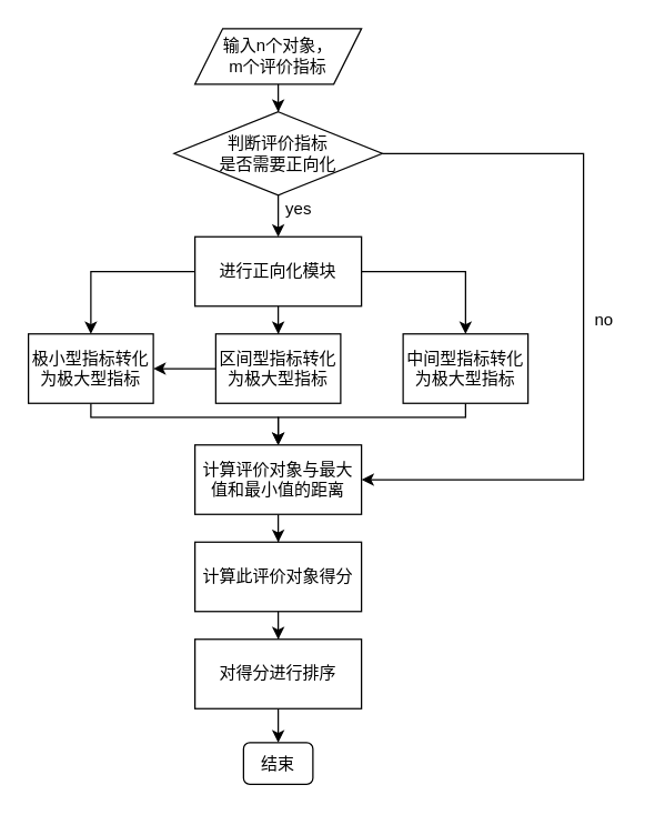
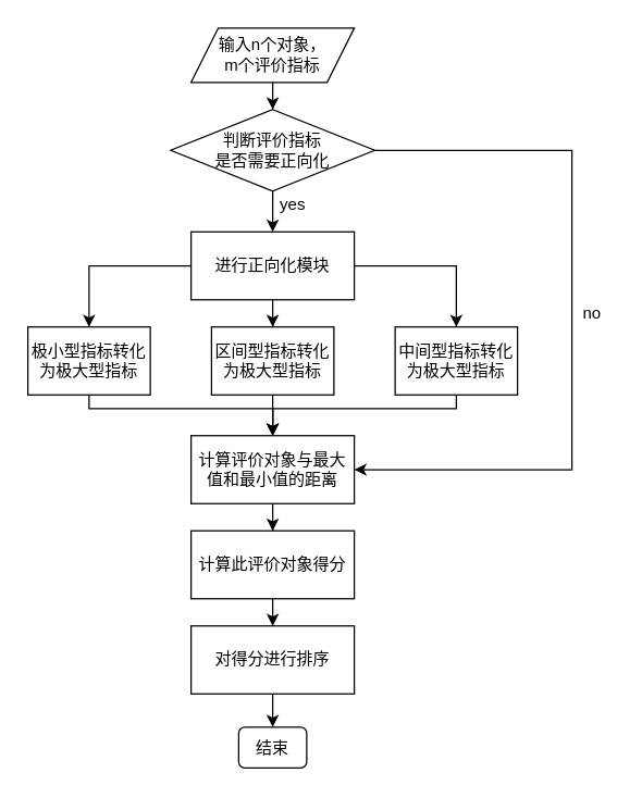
  <mxCell id="0" />
  <mxCell id="1" parent="0" />
  <mxCell id="2" value="" style="edgeStyle=orthogonalEdgeStyle;rounded=0;orthogonalLoop=1;jettySize=auto;html=1;" edge="1" parent="1" source="3" target="6"><mxGeometry relative="1" as="geometry" /></mxCell>
  <mxCell id="3" value="输入n个对象，&lt;br&gt;m个评价指标" style="shape=parallelogram;perimeter=parallelogramPerimeter;whiteSpace=wrap;html=1;fixedSize=1;" vertex="1" parent="1"><mxGeometry x="140" y="20" width="120" height="40" as="geometry" /></mxCell>
  <mxCell id="4" value="" style="edgeStyle=orthogonalEdgeStyle;rounded=0;orthogonalLoop=1;jettySize=auto;html=1;" edge="1" parent="1" source="6" target="10"><mxGeometry relative="1" as="geometry" /></mxCell>
  <mxCell id="5" style="edgeStyle=orthogonalEdgeStyle;rounded=0;orthogonalLoop=1;jettySize=auto;html=1;entryX=1;entryY=0.5;entryDx=0;entryDy=0;exitX=1;exitY=0.5;exitDx=0;exitDy=0;" edge="1" parent="1" source="6" target="19"><mxGeometry relative="1" as="geometry"><mxPoint x="440" y="340" as="targetPoint" /><Array as="points"><mxPoint x="420" y="110" /><mxPoint x="420" y="345" /></Array></mxGeometry></mxCell>
  <mxCell id="6" value="判断评价指标&lt;br&gt;是否需要正向化" style="rhombus;whiteSpace=wrap;html=1;" vertex="1" parent="1"><mxGeometry x="125" y="80" width="150" height="60" as="geometry" /></mxCell>
  <mxCell id="7" value="" style="edgeStyle=orthogonalEdgeStyle;rounded=0;orthogonalLoop=1;jettySize=auto;html=1;" edge="1" parent="1" source="10" target="15"><mxGeometry relative="1" as="geometry" /></mxCell>
  <mxCell id="8" style="edgeStyle=orthogonalEdgeStyle;rounded=0;orthogonalLoop=1;jettySize=auto;html=1;entryX=0.5;entryY=0;entryDx=0;entryDy=0;" edge="1" parent="1" source="10" target="13"><mxGeometry relative="1" as="geometry" /></mxCell>
  <mxCell id="9" style="edgeStyle=orthogonalEdgeStyle;rounded=0;orthogonalLoop=1;jettySize=auto;html=1;entryX=0.5;entryY=0;entryDx=0;entryDy=0;" edge="1" parent="1" source="10" target="17"><mxGeometry relative="1" as="geometry" /></mxCell>
  <mxCell id="10" value="进行正向化模块" style="rounded=0;whiteSpace=wrap;html=1;" vertex="1" parent="1"><mxGeometry x="140" y="170" width="120" height="50" as="geometry" /></mxCell>
  <mxCell id="11" value="yes" style="text;html=1;strokeColor=none;fillColor=none;align=center;verticalAlign=middle;whiteSpace=wrap;rounded=0;" vertex="1" parent="1"><mxGeometry x="200" y="140" width="30" height="20" as="geometry" /></mxCell>
  <mxCell id="12" style="edgeStyle=orthogonalEdgeStyle;rounded=0;orthogonalLoop=1;jettySize=auto;html=1;entryX=0.5;entryY=0;entryDx=0;entryDy=0;" edge="1" parent="1" source="13" target="19"><mxGeometry relative="1" as="geometry"><Array as="points"><mxPoint x="65" y="300" /><mxPoint x="200" y="300" /></Array></mxGeometry></mxCell>
  <mxCell id="13" value="极小型指标转化为极大型指标" style="rounded=0;whiteSpace=wrap;html=1;" vertex="1" parent="1"><mxGeometry x="20" y="240" width="90" height="50" as="geometry" /></mxCell>
- <mxCell id="14" value="" style="edgeStyle=orthogonalEdgeStyle;rounded=0;orthogonalLoop=1;jettySize=auto;html=1;" edge="1" parent="1" source="15" target="13"><mxGeometry relative="1" as="geometry" /></mxCell>
+ <mxCell id="14" value="" style="edgeStyle=orthogonalEdgeStyle;rounded=0;orthogonalLoop=1;jettySize=auto;html=1;" edge="1" parent="1" source="15" target="19"><mxGeometry relative="1" as="geometry" /></mxCell>
  <mxCell id="15" value="区间型指标转化为极大型指标" style="rounded=0;whiteSpace=wrap;html=1;" vertex="1" parent="1"><mxGeometry x="155" y="240" width="90" height="50" as="geometry" /></mxCell>
  <mxCell id="16" style="edgeStyle=orthogonalEdgeStyle;rounded=0;orthogonalLoop=1;jettySize=auto;html=1;entryX=0.5;entryY=0;entryDx=0;entryDy=0;" edge="1" parent="1" source="17" target="19"><mxGeometry relative="1" as="geometry"><Array as="points"><mxPoint x="335" y="300" /><mxPoint x="200" y="300" /></Array></mxGeometry></mxCell>
  <mxCell id="17" value="中间型指标转化为极大型指标" style="rounded=0;whiteSpace=wrap;html=1;" vertex="1" parent="1"><mxGeometry x="290" y="240" width="90" height="50" as="geometry" /></mxCell>
  <mxCell id="18" style="edgeStyle=orthogonalEdgeStyle;rounded=0;orthogonalLoop=1;jettySize=auto;html=1;entryX=0.5;entryY=0;entryDx=0;entryDy=0;" edge="1" parent="1" source="19" target="22"><mxGeometry relative="1" as="geometry" /></mxCell>
  <mxCell id="19" value="计算评价对象与最大值和最小值的距离" style="rounded=0;whiteSpace=wrap;html=1;" vertex="1" parent="1"><mxGeometry x="140" y="320" width="120" height="50" as="geometry" /></mxCell>
  <mxCell id="20" value="no" style="text;html=1;strokeColor=none;fillColor=none;align=center;verticalAlign=middle;whiteSpace=wrap;rounded=0;" vertex="1" parent="1"><mxGeometry x="420" y="220" width="30" height="20" as="geometry" /></mxCell>
  <mxCell id="21" style="edgeStyle=orthogonalEdgeStyle;rounded=0;orthogonalLoop=1;jettySize=auto;html=1;entryX=0.5;entryY=0;entryDx=0;entryDy=0;" edge="1" parent="1" source="22" target="24"><mxGeometry relative="1" as="geometry" /></mxCell>
  <mxCell id="22" value="计算此评价对象得分" style="rounded=0;whiteSpace=wrap;html=1;" vertex="1" parent="1"><mxGeometry x="140" y="390" width="120" height="50" as="geometry" /></mxCell>
  <mxCell id="23" value="" style="edgeStyle=orthogonalEdgeStyle;rounded=0;orthogonalLoop=1;jettySize=auto;html=1;" edge="1" parent="1" source="24" target="25"><mxGeometry relative="1" as="geometry" /></mxCell>
  <mxCell id="24" value="对得分进行排序" style="rounded=0;whiteSpace=wrap;html=1;" vertex="1" parent="1"><mxGeometry x="140" y="460" width="120" height="50" as="geometry" /></mxCell>
  <mxCell id="25" value="结束" style="rounded=1;whiteSpace=wrap;html=1;" vertex="1" parent="1"><mxGeometry x="175" y="534.5" width="50" height="30" as="geometry" /></mxCell>
